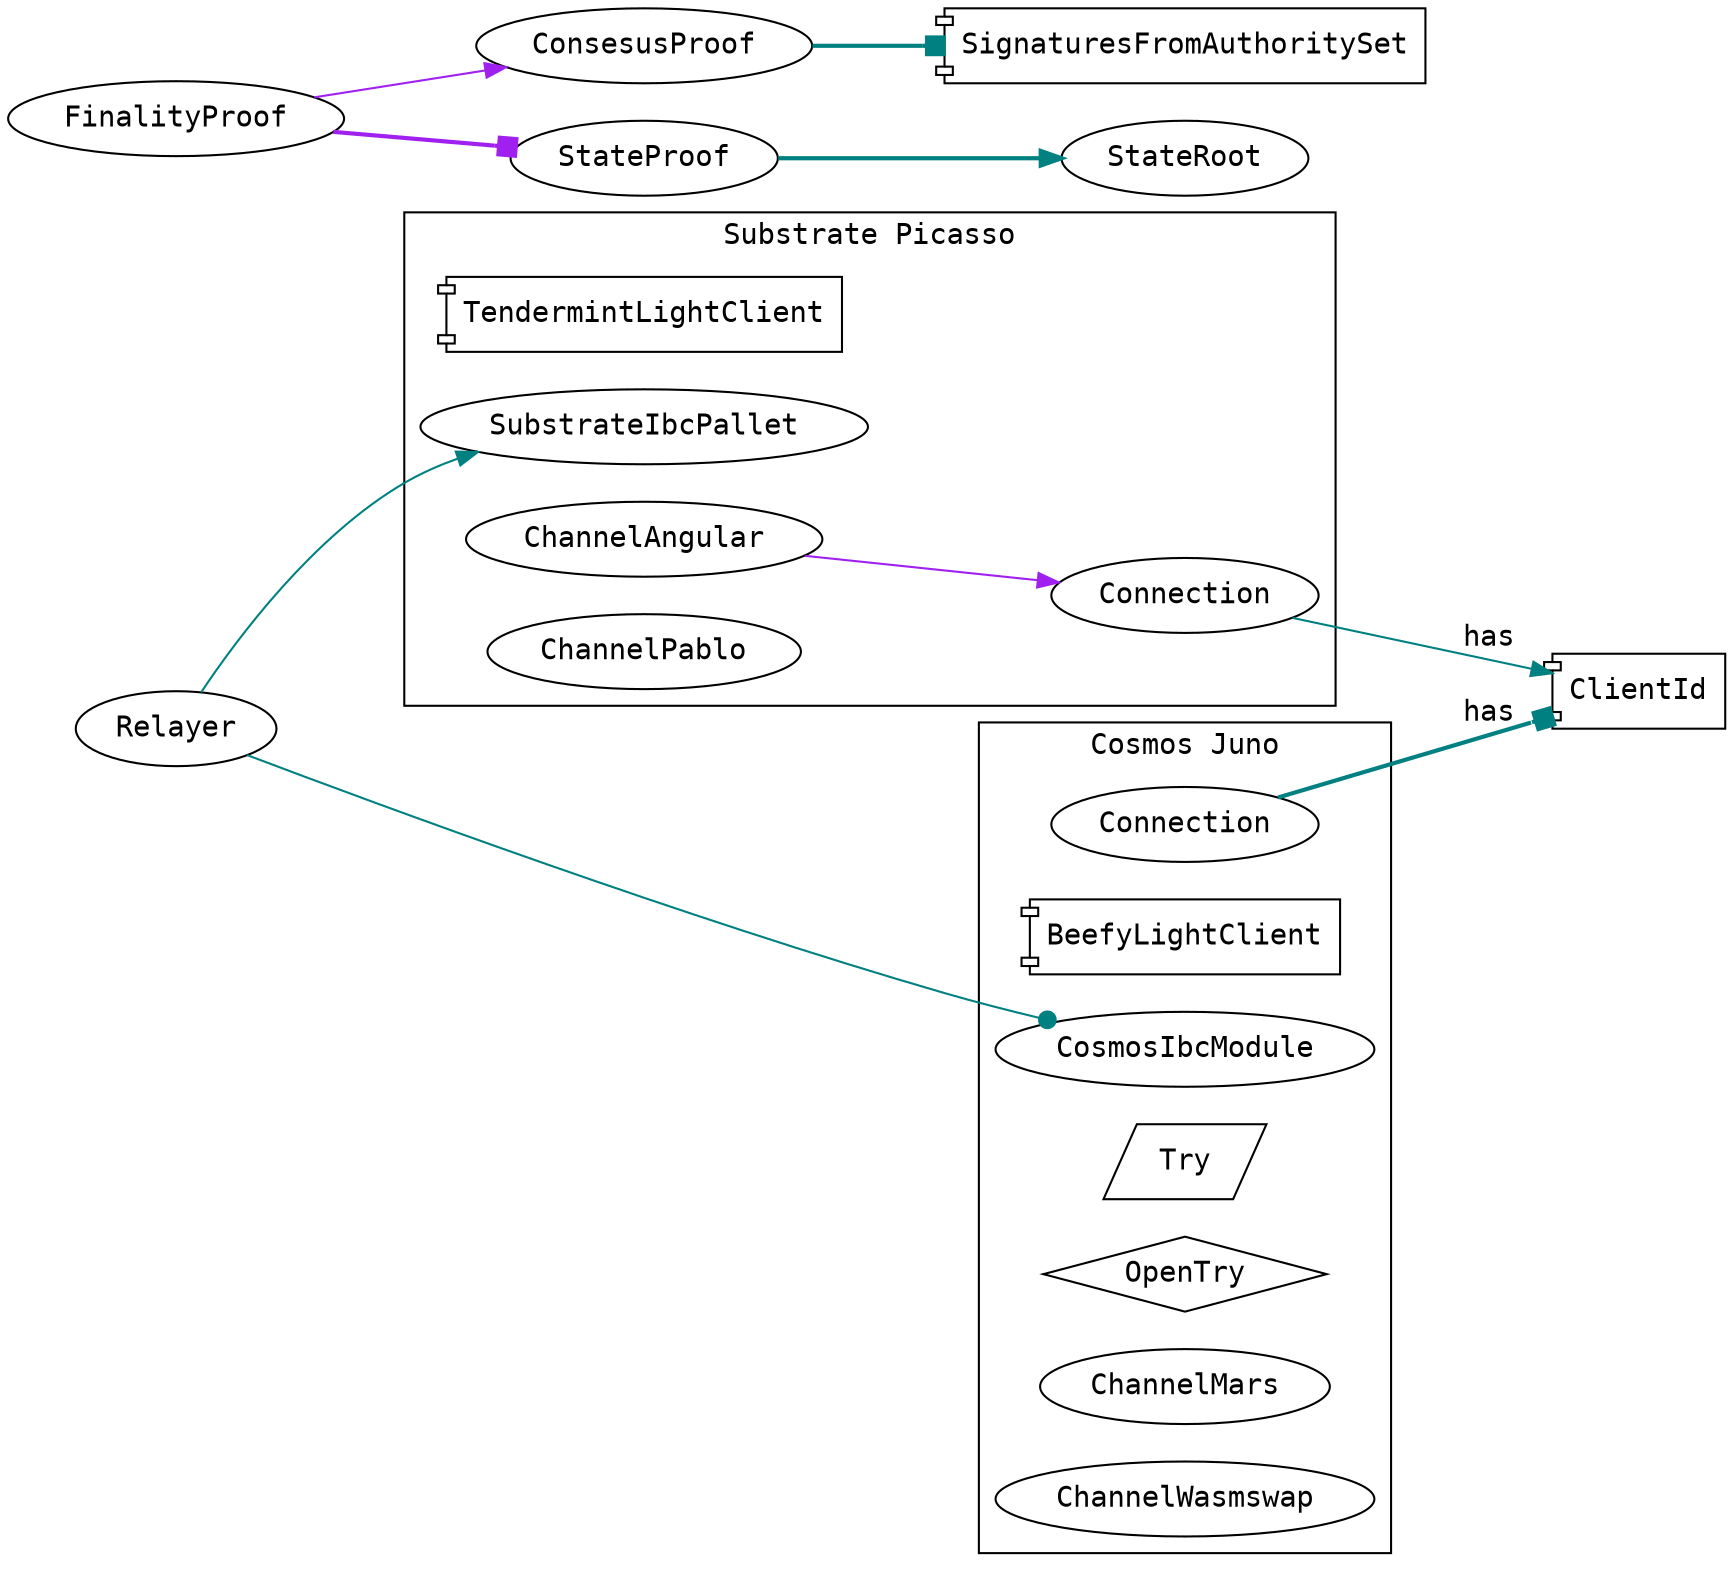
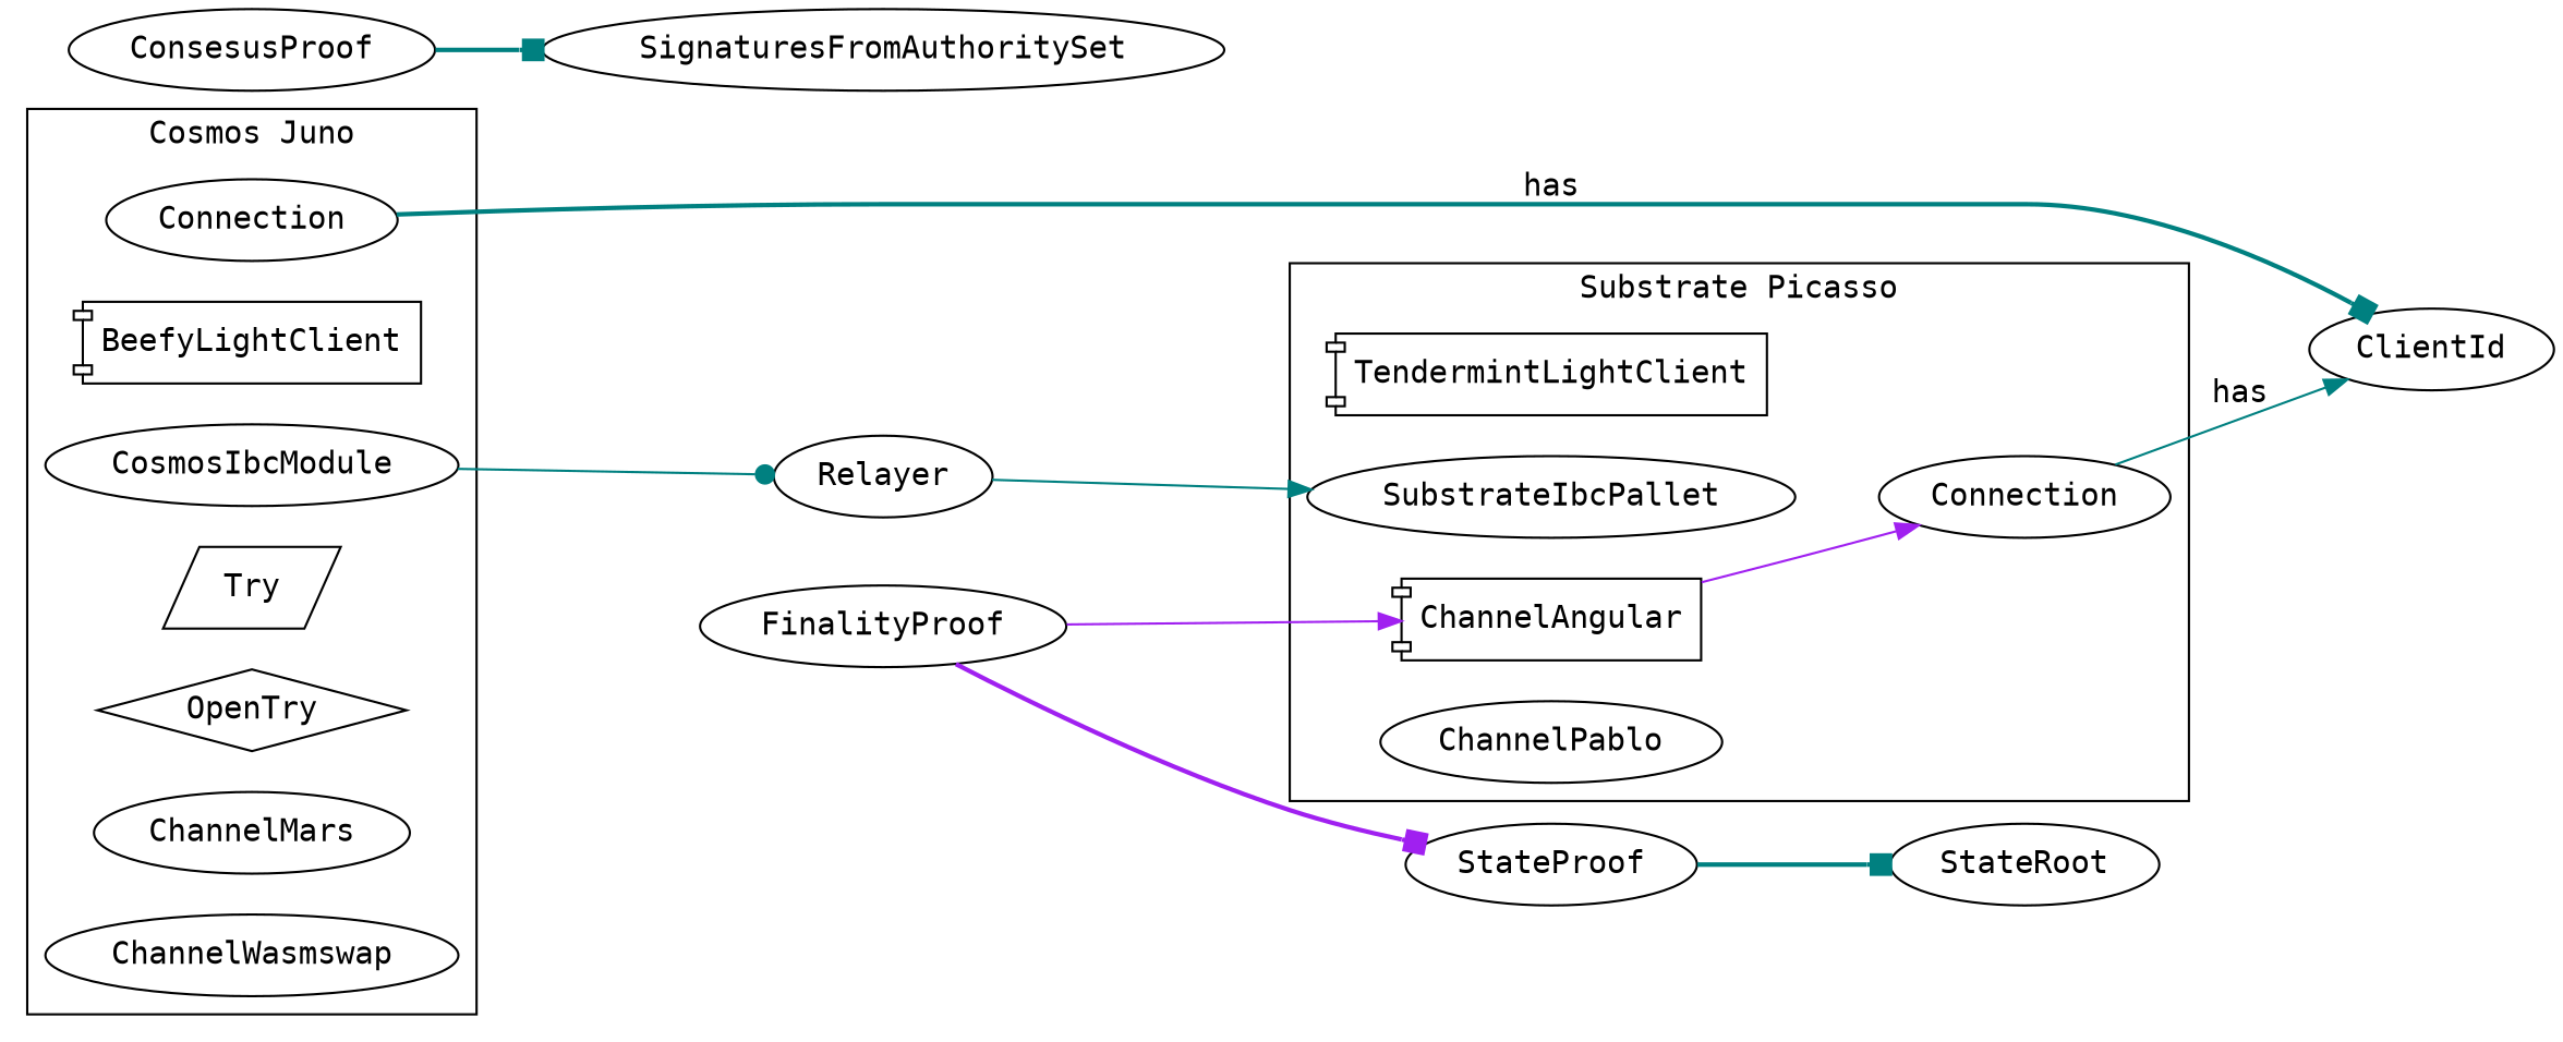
  digraph {
    fontname="DejaVu Sans Mono"
    rankdir=LR
    node [fontname="DejaVu Sans Mono"]
    edge [arrowhead=normal color=teal fontname="DejaVu Sans Mono" style=solid]
    TendermintLightClient [shape=component]
    SubstrateIbcPallet
    n3 [label=Connection]
-   ChannelAngular
+   ChannelAngular [shape=component]
    ChannelPablo
    n6 [label=Connection]
    BeefyLightClient [shape=component]
    CosmosIbcModule
    Try [shape=parallelogram]
    OpenTry [shape=diamond]
    ChannelMars
    ChannelWasmswap
-   ClientId [shape=component]
+   ClientId
    FinalityProof
    ConsesusProof
    StateProof
-   SignaturesFromAuthoritySet [shape=component]
+   SignaturesFromAuthoritySet
    StateRoot
    Relayer
    subgraph cluster_1 {
      label="Substrate Picasso"
      TendermintLightClient
      SubstrateIbcPallet
      n3
      ChannelAngular
      ChannelPablo
    }
    subgraph cluster_2 {
      label="Cosmos Juno"
      n6
      BeefyLightClient
      CosmosIbcModule
      Try
      OpenTry
      ChannelMars
      ChannelWasmswap
    }
    n3 -> ClientId [label=has]
    ChannelAngular -> n3 [color=purple]
    n6 -> ClientId [arrowhead=box label=has style=bold]
-   FinalityProof -> ConsesusProof [color=purple]
+   FinalityProof -> ChannelAngular [color=purple]
    FinalityProof -> StateProof [arrowhead=box color=purple style=bold]
    ConsesusProof -> SignaturesFromAuthoritySet [arrowhead=box style=bold]
-   StateProof -> StateRoot [style=bold]
+   StateProof -> StateRoot [arrowhead=box style=bold]
    Relayer -> SubstrateIbcPallet
-   Relayer -> CosmosIbcModule [arrowhead=dot]
+   CosmosIbcModule -> Relayer [arrowhead=dot]
  }
